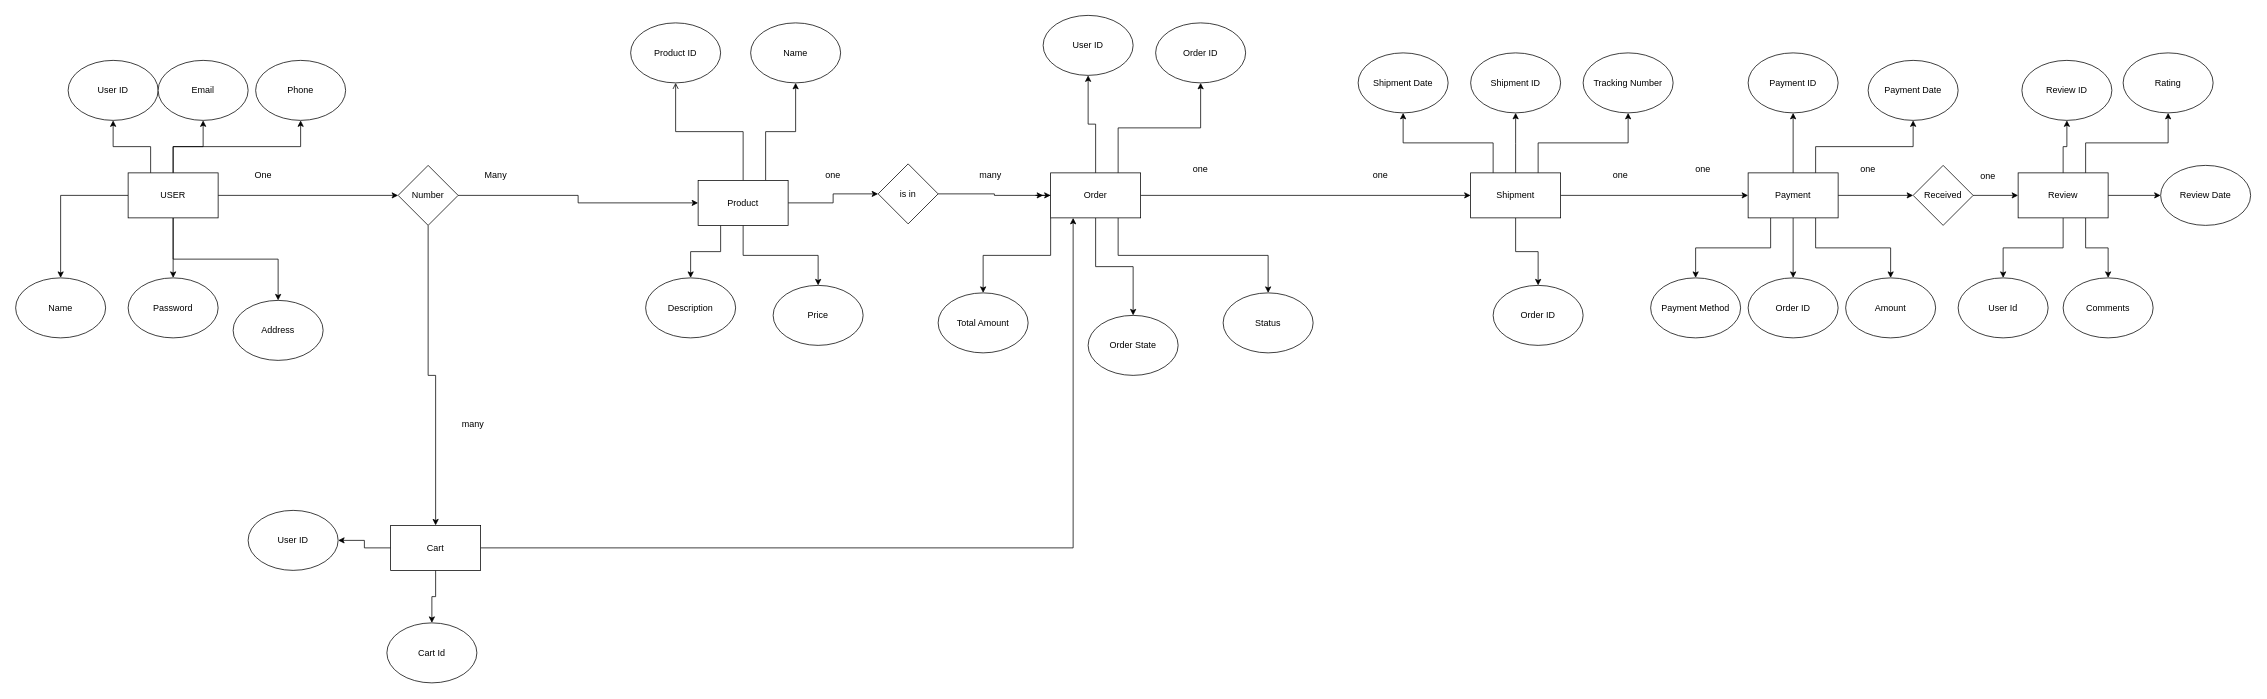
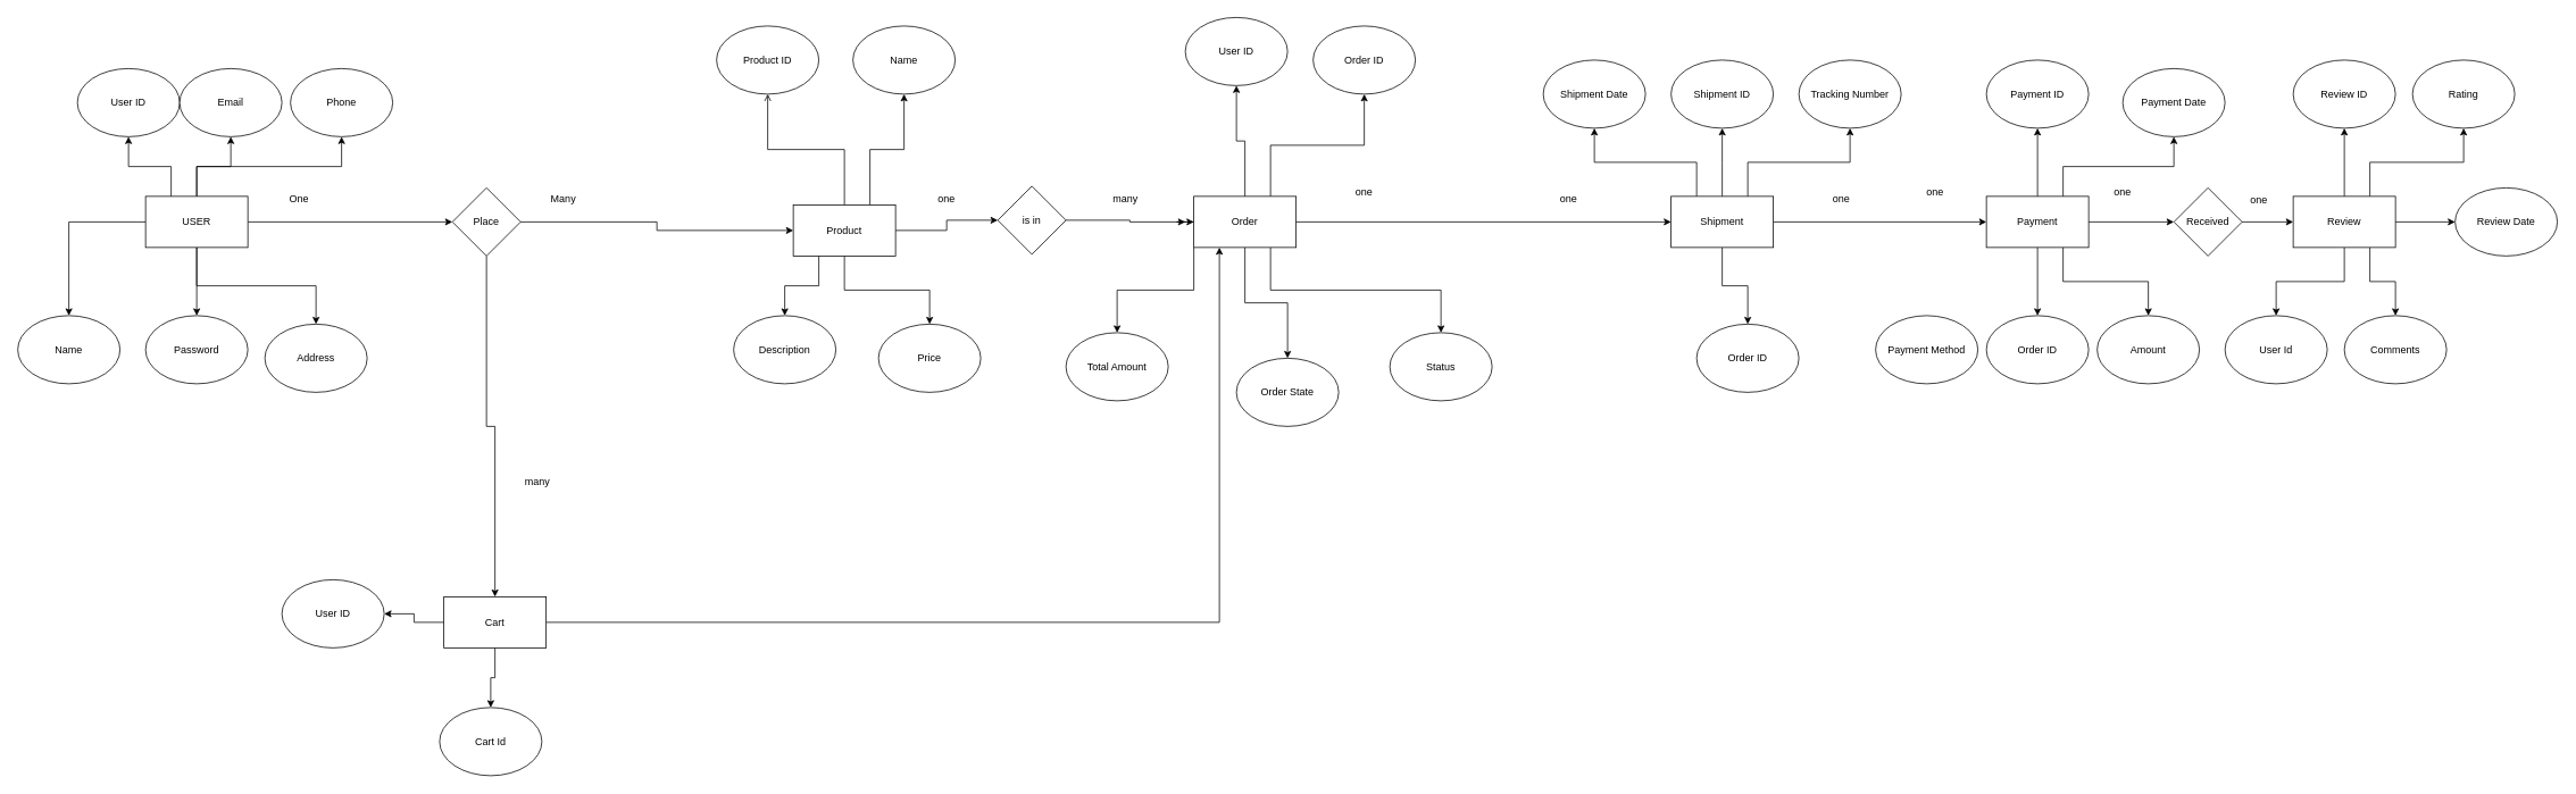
  <mxCell id="0" />
  <mxCell id="1" parent="0" />
  <mxCell id="2" value="" style="edgeStyle=orthogonalEdgeStyle;rounded=0;orthogonalLoop=1;jettySize=auto;html=1;" edge="1" parent="1" source="9" target="13"><mxGeometry relative="1" as="geometry" /></mxCell>
  <mxCell id="3" value="" style="edgeStyle=orthogonalEdgeStyle;rounded=0;orthogonalLoop=1;jettySize=auto;html=1;" edge="1" parent="1" source="9" target="23"><mxGeometry relative="1" as="geometry" /></mxCell>
  <mxCell id="4" style="edgeStyle=orthogonalEdgeStyle;rounded=0;orthogonalLoop=1;jettySize=auto;html=1;exitX=0.5;exitY=1;exitDx=0;exitDy=0;entryX=0.5;entryY=0;entryDx=0;entryDy=0;" edge="1" parent="1" source="9" target="24"><mxGeometry relative="1" as="geometry" /></mxCell>
  <mxCell id="5" style="edgeStyle=orthogonalEdgeStyle;rounded=0;orthogonalLoop=1;jettySize=auto;html=1;exitX=0.25;exitY=0;exitDx=0;exitDy=0;entryX=0.5;entryY=1;entryDx=0;entryDy=0;" edge="1" parent="1" source="9" target="22"><mxGeometry relative="1" as="geometry" /></mxCell>
  <mxCell id="6" style="edgeStyle=orthogonalEdgeStyle;rounded=0;orthogonalLoop=1;jettySize=auto;html=1;exitX=0.5;exitY=1;exitDx=0;exitDy=0;entryX=0.5;entryY=0;entryDx=0;entryDy=0;" edge="1" parent="1" source="9" target="26"><mxGeometry relative="1" as="geometry" /></mxCell>
  <mxCell id="7" style="edgeStyle=orthogonalEdgeStyle;rounded=0;orthogonalLoop=1;jettySize=auto;html=1;exitX=0.5;exitY=0;exitDx=0;exitDy=0;entryX=0.5;entryY=1;entryDx=0;entryDy=0;" edge="1" parent="1" source="9" target="27"><mxGeometry relative="1" as="geometry" /></mxCell>
  <mxCell id="8" style="edgeStyle=orthogonalEdgeStyle;rounded=0;orthogonalLoop=1;jettySize=auto;html=1;exitX=0.5;exitY=0;exitDx=0;exitDy=0;entryX=0.5;entryY=1;entryDx=0;entryDy=0;" edge="1" parent="1" source="9" target="25"><mxGeometry relative="1" as="geometry" /></mxCell>
  <mxCell id="9" value="USER" style="rounded=0;whiteSpace=wrap;html=1;" vertex="1" parent="1"><mxGeometry x="170" y="230" width="120" height="60" as="geometry" /></mxCell>
  <mxCell id="10" value="" style="edgeStyle=orthogonalEdgeStyle;rounded=0;orthogonalLoop=1;jettySize=auto;html=1;" edge="1" parent="1" source="86" target="21"><mxGeometry relative="1" as="geometry" /></mxCell>
  <mxCell id="11" value="" style="edgeStyle=orthogonalEdgeStyle;rounded=0;orthogonalLoop=1;jettySize=auto;html=1;" edge="1" parent="1" source="13" target="36"><mxGeometry relative="1" as="geometry" /></mxCell>
  <mxCell id="12" style="edgeStyle=orthogonalEdgeStyle;rounded=0;orthogonalLoop=1;jettySize=auto;html=1;exitX=1;exitY=0.5;exitDx=0;exitDy=0;" edge="1" parent="1" source="13" target="44"><mxGeometry relative="1" as="geometry" /></mxCell>
- <mxCell id="13" value="Number" style="rhombus;whiteSpace=wrap;html=1;rounded=0;" vertex="1" parent="1"><mxGeometry x="530" y="220" width="80" height="80" as="geometry" /></mxCell>
+ <mxCell id="13" value="Place" style="rhombus;whiteSpace=wrap;html=1;rounded=0;" vertex="1" parent="1"><mxGeometry x="530" y="220" width="80" height="80" as="geometry" /></mxCell>
  <mxCell id="14" style="edgeStyle=orthogonalEdgeStyle;rounded=0;orthogonalLoop=1;jettySize=auto;html=1;exitX=0.5;exitY=0;exitDx=0;exitDy=0;" edge="1" parent="1" source="21" target="28"><mxGeometry relative="1" as="geometry" /></mxCell>
  <mxCell id="15" style="edgeStyle=orthogonalEdgeStyle;rounded=0;orthogonalLoop=1;jettySize=auto;html=1;exitX=0.75;exitY=0;exitDx=0;exitDy=0;" edge="1" parent="1" source="21" target="29"><mxGeometry relative="1" as="geometry" /></mxCell>
  <mxCell id="16" style="edgeStyle=orthogonalEdgeStyle;rounded=0;orthogonalLoop=1;jettySize=auto;html=1;exitX=0.5;exitY=1;exitDx=0;exitDy=0;" edge="1" parent="1" source="21" target="30"><mxGeometry relative="1" as="geometry" /></mxCell>
  <mxCell id="17" style="edgeStyle=orthogonalEdgeStyle;rounded=0;orthogonalLoop=1;jettySize=auto;html=1;exitX=0.75;exitY=1;exitDx=0;exitDy=0;entryX=0.5;entryY=0;entryDx=0;entryDy=0;" edge="1" parent="1" source="21" target="31"><mxGeometry relative="1" as="geometry" /></mxCell>
  <mxCell id="18" value="" style="edgeStyle=orthogonalEdgeStyle;rounded=0;orthogonalLoop=1;jettySize=auto;html=1;" edge="1" parent="1" source="21"><mxGeometry relative="1" as="geometry"><mxPoint x="1390" y="260" as="targetPoint" /></mxGeometry></mxCell>
  <mxCell id="19" value="" style="edgeStyle=orthogonalEdgeStyle;rounded=0;orthogonalLoop=1;jettySize=auto;html=1;" edge="1" parent="1" source="21" target="54"><mxGeometry relative="1" as="geometry" /></mxCell>
  <mxCell id="20" style="edgeStyle=orthogonalEdgeStyle;rounded=0;orthogonalLoop=1;jettySize=auto;html=1;exitX=0;exitY=1;exitDx=0;exitDy=0;entryX=0.5;entryY=0;entryDx=0;entryDy=0;" edge="1" parent="1" source="21" target="32"><mxGeometry relative="1" as="geometry" /></mxCell>
  <mxCell id="21" value="Order" style="whiteSpace=wrap;html=1;rounded=0;" vertex="1" parent="1"><mxGeometry x="1400" y="230" width="120" height="60" as="geometry" /></mxCell>
  <mxCell id="22" value="User ID" style="ellipse;whiteSpace=wrap;html=1;" vertex="1" parent="1"><mxGeometry x="90" y="80" width="120" height="80" as="geometry" /></mxCell>
  <mxCell id="23" value="Name" style="ellipse;whiteSpace=wrap;html=1;" vertex="1" parent="1"><mxGeometry x="20" y="370" width="120" height="80" as="geometry" /></mxCell>
  <mxCell id="24" value="Password" style="ellipse;whiteSpace=wrap;html=1;" vertex="1" parent="1"><mxGeometry x="170" y="370" width="120" height="80" as="geometry" /></mxCell>
  <mxCell id="25" value="Email" style="ellipse;whiteSpace=wrap;html=1;" vertex="1" parent="1"><mxGeometry x="210" y="80" width="120" height="80" as="geometry" /></mxCell>
- <mxCell id="26" value="Address        " style="ellipse;whiteSpace=wrap;html=1;" vertex="1" parent="1"><mxGeometry x="310" y="400" width="120" height="80" as="geometry" /></mxCell>
+ <mxCell id="26" value="Address        " style="ellipse;whiteSpace=wrap;html=1;" vertex="1" parent="1"><mxGeometry x="310" y="380" width="120" height="80" as="geometry" /></mxCell>
  <mxCell id="27" value="Phone " style="ellipse;whiteSpace=wrap;html=1;" vertex="1" parent="1"><mxGeometry x="340" y="80" width="120" height="80" as="geometry" /></mxCell>
  <mxCell id="28" value="User ID" style="ellipse;whiteSpace=wrap;html=1;" vertex="1" parent="1"><mxGeometry x="1390" y="20" width="120" height="80" as="geometry" /></mxCell>
  <mxCell id="29" value="Order ID" style="ellipse;whiteSpace=wrap;html=1;" vertex="1" parent="1"><mxGeometry x="1540" y="30" width="120" height="80" as="geometry" /></mxCell>
  <mxCell id="30" value="Order State" style="ellipse;whiteSpace=wrap;html=1;" vertex="1" parent="1"><mxGeometry x="1450" y="420" width="120" height="80" as="geometry" /></mxCell>
  <mxCell id="31" value="Status" style="ellipse;whiteSpace=wrap;html=1;" vertex="1" parent="1"><mxGeometry x="1630" y="390" width="120" height="80" as="geometry" /></mxCell>
  <mxCell id="32" value="Total Amount" style="ellipse;whiteSpace=wrap;html=1;" vertex="1" parent="1"><mxGeometry x="1250" y="390" width="120" height="80" as="geometry" /></mxCell>
  <mxCell id="33" style="edgeStyle=orthogonalEdgeStyle;rounded=0;orthogonalLoop=1;jettySize=auto;html=1;exitX=0.5;exitY=1;exitDx=0;exitDy=0;" edge="1" parent="1" source="36" target="84"><mxGeometry relative="1" as="geometry" /></mxCell>
  <mxCell id="34" style="edgeStyle=orthogonalEdgeStyle;rounded=0;orthogonalLoop=1;jettySize=auto;html=1;exitX=0;exitY=0.5;exitDx=0;exitDy=0;entryX=1;entryY=0.5;entryDx=0;entryDy=0;" edge="1" parent="1" source="36" target="85"><mxGeometry relative="1" as="geometry" /></mxCell>
  <mxCell id="35" style="edgeStyle=orthogonalEdgeStyle;rounded=0;orthogonalLoop=1;jettySize=auto;html=1;exitX=1;exitY=0.5;exitDx=0;exitDy=0;entryX=0.25;entryY=1;entryDx=0;entryDy=0;" edge="1" parent="1" source="36" target="21"><mxGeometry relative="1" as="geometry" /></mxCell>
  <mxCell id="36" value="Cart" style="whiteSpace=wrap;html=1;rounded=0;" vertex="1" parent="1"><mxGeometry x="520" y="700" width="120" height="60" as="geometry" /></mxCell>
  <mxCell id="37" value="One" style="text;html=1;align=center;verticalAlign=middle;resizable=0;points=[];autosize=1;strokeColor=none;fillColor=none;" vertex="1" parent="1"><mxGeometry x="325" y="218" width="50" height="30" as="geometry" /></mxCell>
  <mxCell id="38" value="Many" style="text;html=1;align=center;verticalAlign=middle;resizable=0;points=[];autosize=1;strokeColor=none;fillColor=none;" vertex="1" parent="1"><mxGeometry x="635" y="218" width="50" height="30" as="geometry" /></mxCell>
  <mxCell id="39" style="edgeStyle=orthogonalEdgeStyle;rounded=0;orthogonalLoop=1;jettySize=auto;html=1;exitX=0.5;exitY=0;exitDx=0;exitDy=0;entryX=0.5;entryY=1;entryDx=0;entryDy=0;endArrow=open;" edge="1" parent="1" source="44" target="45"><mxGeometry relative="1" as="geometry" /></mxCell>
  <mxCell id="40" style="edgeStyle=orthogonalEdgeStyle;rounded=0;orthogonalLoop=1;jettySize=auto;html=1;exitX=0.25;exitY=1;exitDx=0;exitDy=0;entryX=0.5;entryY=0;entryDx=0;entryDy=0;" edge="1" parent="1" source="44" target="47"><mxGeometry relative="1" as="geometry" /></mxCell>
  <mxCell id="41" style="edgeStyle=orthogonalEdgeStyle;rounded=0;orthogonalLoop=1;jettySize=auto;html=1;exitX=0.5;exitY=1;exitDx=0;exitDy=0;entryX=0.5;entryY=0;entryDx=0;entryDy=0;" edge="1" parent="1" source="44" target="48"><mxGeometry relative="1" as="geometry" /></mxCell>
  <mxCell id="42" style="edgeStyle=orthogonalEdgeStyle;rounded=0;orthogonalLoop=1;jettySize=auto;html=1;exitX=0.75;exitY=0;exitDx=0;exitDy=0;entryX=0.5;entryY=1;entryDx=0;entryDy=0;" edge="1" parent="1" source="44" target="46"><mxGeometry relative="1" as="geometry" /></mxCell>
  <mxCell id="43" style="edgeStyle=orthogonalEdgeStyle;rounded=0;orthogonalLoop=1;jettySize=auto;html=1;exitX=1;exitY=0.5;exitDx=0;exitDy=0;entryX=0;entryY=0.5;entryDx=0;entryDy=0;" edge="1" parent="1" source="44" target="86"><mxGeometry relative="1" as="geometry" /></mxCell>
  <mxCell id="44" value="Product" style="rounded=0;whiteSpace=wrap;html=1;" vertex="1" parent="1"><mxGeometry x="930" y="240" width="120" height="60" as="geometry" /></mxCell>
  <mxCell id="45" value="Product ID" style="ellipse;whiteSpace=wrap;html=1;" vertex="1" parent="1"><mxGeometry x="840" y="30" width="120" height="80" as="geometry" /></mxCell>
  <mxCell id="46" value="Name" style="ellipse;whiteSpace=wrap;html=1;" vertex="1" parent="1"><mxGeometry x="1000" y="30" width="120" height="80" as="geometry" /></mxCell>
  <mxCell id="47" value="Description " style="ellipse;whiteSpace=wrap;html=1;" vertex="1" parent="1"><mxGeometry x="860" y="370" width="120" height="80" as="geometry" /></mxCell>
  <mxCell id="48" value="Price" style="ellipse;whiteSpace=wrap;html=1;" vertex="1" parent="1"><mxGeometry x="1030" y="380" width="120" height="80" as="geometry" /></mxCell>
  <mxCell id="49" value="" style="edgeStyle=orthogonalEdgeStyle;rounded=0;orthogonalLoop=1;jettySize=auto;html=1;" edge="1" parent="1" source="54"><mxGeometry relative="1" as="geometry"><mxPoint x="2020" y="150" as="targetPoint" /></mxGeometry></mxCell>
  <mxCell id="50" style="edgeStyle=orthogonalEdgeStyle;rounded=0;orthogonalLoop=1;jettySize=auto;html=1;exitX=0.5;exitY=1;exitDx=0;exitDy=0;" edge="1" parent="1" source="54" target="56"><mxGeometry relative="1" as="geometry" /></mxCell>
  <mxCell id="51" style="edgeStyle=orthogonalEdgeStyle;rounded=0;orthogonalLoop=1;jettySize=auto;html=1;exitX=0.25;exitY=0;exitDx=0;exitDy=0;entryX=0.5;entryY=1;entryDx=0;entryDy=0;" edge="1" parent="1" source="54" target="57"><mxGeometry relative="1" as="geometry" /></mxCell>
  <mxCell id="52" style="edgeStyle=orthogonalEdgeStyle;rounded=0;orthogonalLoop=1;jettySize=auto;html=1;exitX=0.75;exitY=0;exitDx=0;exitDy=0;" edge="1" parent="1" source="54" target="58"><mxGeometry relative="1" as="geometry" /></mxCell>
  <mxCell id="53" value="" style="edgeStyle=orthogonalEdgeStyle;rounded=0;orthogonalLoop=1;jettySize=auto;html=1;" edge="1" parent="1" source="54" target="65"><mxGeometry relative="1" as="geometry" /></mxCell>
  <mxCell id="54" value="Shipment" style="whiteSpace=wrap;html=1;rounded=0;" vertex="1" parent="1"><mxGeometry x="1960" y="230" width="120" height="60" as="geometry" /></mxCell>
  <mxCell id="55" value="Shipment ID" style="ellipse;whiteSpace=wrap;html=1;" vertex="1" parent="1"><mxGeometry x="1960" y="70" width="120" height="80" as="geometry" /></mxCell>
  <mxCell id="56" value="Order ID" style="ellipse;whiteSpace=wrap;html=1;" vertex="1" parent="1"><mxGeometry x="1990" y="380" width="120" height="80" as="geometry" /></mxCell>
  <mxCell id="57" value="Shipment Date" style="ellipse;whiteSpace=wrap;html=1;" vertex="1" parent="1"><mxGeometry x="1810" y="70" width="120" height="80" as="geometry" /></mxCell>
  <mxCell id="58" value="Tracking Number" style="ellipse;whiteSpace=wrap;html=1;" vertex="1" parent="1"><mxGeometry x="2110" y="70" width="120" height="80" as="geometry" /></mxCell>
  <mxCell id="59" style="edgeStyle=orthogonalEdgeStyle;rounded=0;orthogonalLoop=1;jettySize=auto;html=1;exitX=0.5;exitY=0;exitDx=0;exitDy=0;entryX=0.5;entryY=1;entryDx=0;entryDy=0;" edge="1" parent="1" source="65" target="66"><mxGeometry relative="1" as="geometry" /></mxCell>
  <mxCell id="60" style="edgeStyle=orthogonalEdgeStyle;rounded=0;orthogonalLoop=1;jettySize=auto;html=1;exitX=0.5;exitY=1;exitDx=0;exitDy=0;entryX=0.5;entryY=0;entryDx=0;entryDy=0;" edge="1" parent="1" source="65" target="67"><mxGeometry relative="1" as="geometry" /></mxCell>
  <mxCell id="61" style="edgeStyle=orthogonalEdgeStyle;rounded=0;orthogonalLoop=1;jettySize=auto;html=1;exitX=0.75;exitY=0;exitDx=0;exitDy=0;" edge="1" parent="1" source="65" target="68"><mxGeometry relative="1" as="geometry" /></mxCell>
  <mxCell id="62" style="edgeStyle=orthogonalEdgeStyle;rounded=0;orthogonalLoop=1;jettySize=auto;html=1;exitX=0.75;exitY=1;exitDx=0;exitDy=0;entryX=0.5;entryY=0;entryDx=0;entryDy=0;" edge="1" parent="1" source="65" target="69"><mxGeometry relative="1" as="geometry" /></mxCell>
- <mxCell id="63" style="edgeStyle=orthogonalEdgeStyle;rounded=0;orthogonalLoop=1;jettySize=auto;html=1;exitX=0.25;exitY=1;exitDx=0;exitDy=0;" edge="1" parent="1" source="65" target="70"><mxGeometry relative="1" as="geometry" /></mxCell>
  <mxCell id="64" value="" style="edgeStyle=orthogonalEdgeStyle;rounded=0;orthogonalLoop=1;jettySize=auto;html=1;" edge="1" parent="1" source="65" target="72"><mxGeometry relative="1" as="geometry" /></mxCell>
  <mxCell id="65" value="Payment" style="whiteSpace=wrap;html=1;rounded=0;" vertex="1" parent="1"><mxGeometry x="2330" y="230" width="120" height="60" as="geometry" /></mxCell>
  <mxCell id="66" value="Payment ID" style="ellipse;whiteSpace=wrap;html=1;" vertex="1" parent="1"><mxGeometry x="2330" y="70" width="120" height="80" as="geometry" /></mxCell>
  <mxCell id="67" value="Order ID" style="ellipse;whiteSpace=wrap;html=1;" vertex="1" parent="1"><mxGeometry x="2330" y="370" width="120" height="80" as="geometry" /></mxCell>
  <mxCell id="68" value="Payment Date" style="ellipse;whiteSpace=wrap;html=1;" vertex="1" parent="1"><mxGeometry x="2490" y="80" width="120" height="80" as="geometry" /></mxCell>
  <mxCell id="69" value="Amount" style="ellipse;whiteSpace=wrap;html=1;" vertex="1" parent="1"><mxGeometry x="2460" y="370" width="120" height="80" as="geometry" /></mxCell>
  <mxCell id="70" value="Payment Method" style="ellipse;whiteSpace=wrap;html=1;" vertex="1" parent="1"><mxGeometry x="2200" y="370" width="120" height="80" as="geometry" /></mxCell>
  <mxCell id="71" value="" style="edgeStyle=orthogonalEdgeStyle;rounded=0;orthogonalLoop=1;jettySize=auto;html=1;" edge="1" parent="1" source="72" target="78"><mxGeometry relative="1" as="geometry" /></mxCell>
  <mxCell id="72" value="Received" style="rhombus;whiteSpace=wrap;html=1;rounded=0;" vertex="1" parent="1"><mxGeometry x="2550" y="220" width="80" height="80" as="geometry" /></mxCell>
  <mxCell id="73" style="edgeStyle=orthogonalEdgeStyle;rounded=0;orthogonalLoop=1;jettySize=auto;html=1;exitX=0.5;exitY=0;exitDx=0;exitDy=0;entryX=0.5;entryY=1;entryDx=0;entryDy=0;" edge="1" parent="1" source="78" target="79"><mxGeometry relative="1" as="geometry" /></mxCell>
  <mxCell id="74" style="edgeStyle=orthogonalEdgeStyle;rounded=0;orthogonalLoop=1;jettySize=auto;html=1;exitX=0.5;exitY=1;exitDx=0;exitDy=0;entryX=0.5;entryY=0;entryDx=0;entryDy=0;" edge="1" parent="1" source="78" target="80"><mxGeometry relative="1" as="geometry" /></mxCell>
  <mxCell id="75" style="edgeStyle=orthogonalEdgeStyle;rounded=0;orthogonalLoop=1;jettySize=auto;html=1;exitX=0.75;exitY=0;exitDx=0;exitDy=0;entryX=0.5;entryY=1;entryDx=0;entryDy=0;" edge="1" parent="1" source="78" target="81"><mxGeometry relative="1" as="geometry" /></mxCell>
  <mxCell id="76" style="edgeStyle=orthogonalEdgeStyle;rounded=0;orthogonalLoop=1;jettySize=auto;html=1;exitX=0.75;exitY=1;exitDx=0;exitDy=0;" edge="1" parent="1" source="78" target="82"><mxGeometry relative="1" as="geometry" /></mxCell>
  <mxCell id="77" style="edgeStyle=orthogonalEdgeStyle;rounded=0;orthogonalLoop=1;jettySize=auto;html=1;exitX=1;exitY=0.5;exitDx=0;exitDy=0;entryX=0;entryY=0.5;entryDx=0;entryDy=0;" edge="1" parent="1" source="78" target="83"><mxGeometry relative="1" as="geometry" /></mxCell>
  <mxCell id="78" value="Review" style="whiteSpace=wrap;html=1;rounded=0;" vertex="1" parent="1"><mxGeometry x="2690" y="230" width="120" height="60" as="geometry" /></mxCell>
- <mxCell id="79" value="Review ID" style="ellipse;whiteSpace=wrap;html=1;" vertex="1" parent="1"><mxGeometry x="2695" y="80" width="120" height="80" as="geometry" /></mxCell>
+ <mxCell id="79" value="Review ID" style="ellipse;whiteSpace=wrap;html=1;" vertex="1" parent="1"><mxGeometry x="2690" y="70" width="120" height="80" as="geometry" /></mxCell>
  <mxCell id="80" value="User Id" style="ellipse;whiteSpace=wrap;html=1;" vertex="1" parent="1"><mxGeometry x="2610" y="370" width="120" height="80" as="geometry" /></mxCell>
  <mxCell id="81" value="Rating" style="ellipse;whiteSpace=wrap;html=1;" vertex="1" parent="1"><mxGeometry x="2830" y="70" width="120" height="80" as="geometry" /></mxCell>
  <mxCell id="82" value="Comments" style="ellipse;whiteSpace=wrap;html=1;" vertex="1" parent="1"><mxGeometry x="2750" y="370" width="120" height="80" as="geometry" /></mxCell>
  <mxCell id="83" value="Review Date" style="ellipse;whiteSpace=wrap;html=1;" vertex="1" parent="1"><mxGeometry x="2880" y="220" width="120" height="80" as="geometry" /></mxCell>
  <mxCell id="84" value="Cart Id" style="ellipse;whiteSpace=wrap;html=1;" vertex="1" parent="1"><mxGeometry x="515" y="830" width="120" height="80" as="geometry" /></mxCell>
  <mxCell id="85" value="User ID" style="ellipse;whiteSpace=wrap;html=1;" vertex="1" parent="1"><mxGeometry x="330" y="680" width="120" height="80" as="geometry" /></mxCell>
  <mxCell id="86" value="is in" style="rhombus;whiteSpace=wrap;html=1;rounded=0;" vertex="1" parent="1"><mxGeometry x="1170" y="218" width="80" height="80" as="geometry" /></mxCell>
  <mxCell id="87" value="one" style="text;html=1;align=center;verticalAlign=middle;whiteSpace=wrap;rounded=0;" vertex="1" parent="1"><mxGeometry x="1080" y="218" width="60" height="30" as="geometry" /></mxCell>
  <mxCell id="88" value="many" style="text;html=1;align=center;verticalAlign=middle;whiteSpace=wrap;rounded=0;" vertex="1" parent="1"><mxGeometry x="1290" y="218" width="60" height="30" as="geometry" /></mxCell>
  <mxCell id="89" value="many" style="text;html=1;align=center;verticalAlign=middle;whiteSpace=wrap;rounded=0;" vertex="1" parent="1"><mxGeometry x="600" y="550" width="60" height="30" as="geometry" /></mxCell>
  <mxCell id="90" value="one" style="text;html=1;align=center;verticalAlign=middle;whiteSpace=wrap;rounded=0;" vertex="1" parent="1"><mxGeometry x="1570" y="210" width="60" height="30" as="geometry" /></mxCell>
  <mxCell id="91" value="one" style="text;html=1;align=center;verticalAlign=middle;whiteSpace=wrap;rounded=0;" vertex="1" parent="1"><mxGeometry x="1810" y="218" width="60" height="30" as="geometry" /></mxCell>
  <mxCell id="92" value="one" style="text;html=1;align=center;verticalAlign=middle;whiteSpace=wrap;rounded=0;" vertex="1" parent="1"><mxGeometry x="2130" y="218" width="60" height="30" as="geometry" /></mxCell>
  <mxCell id="93" value="one" style="text;html=1;align=center;verticalAlign=middle;whiteSpace=wrap;rounded=0;" vertex="1" parent="1"><mxGeometry x="2240" y="210" width="60" height="30" as="geometry" /></mxCell>
  <mxCell id="94" value="one" style="text;html=1;align=center;verticalAlign=middle;whiteSpace=wrap;rounded=0;" vertex="1" parent="1"><mxGeometry x="2460" y="210" width="60" height="30" as="geometry" /></mxCell>
  <mxCell id="95" value="one" style="text;html=1;align=center;verticalAlign=middle;whiteSpace=wrap;rounded=0;" vertex="1" parent="1"><mxGeometry x="2620" y="220" width="60" height="30" as="geometry" /></mxCell>
